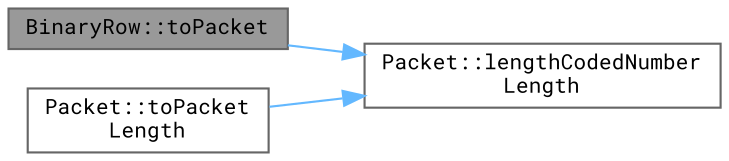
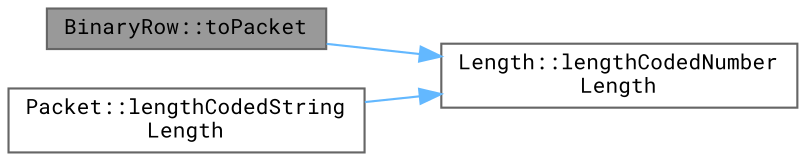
  digraph {
    fontname="Roboto Mono"
    rankdir=LR
    node [color=grey40 fillcolor=white fontname="Roboto Mono" fontsize=10 shape=box style=filled]
    edge [color=steelblue1 fontname="Roboto Mono" fontsize=10 labelfontname=Helvetica labelfontsize=10 style=solid]
    n1 [color=gray40 fillcolor=grey60 fontcolor=black height=0.2 label="BinaryRow::toPacket" width=0.4]
-   n2 [height=0.2 label="Packet::lengthCodedNumber\lLength" width=0.4]
-   n3 [height=0.2 label="Packet::toPacket\lLength" width=0.4]
+   n2 [height=0.2 label="Length::lengthCodedNumber\lLength" width=0.4]
+   n3 [height=0.2 label="Packet::lengthCodedString\lLength" width=0.4]
    n1 -> n2
    n3 -> n2
  }
